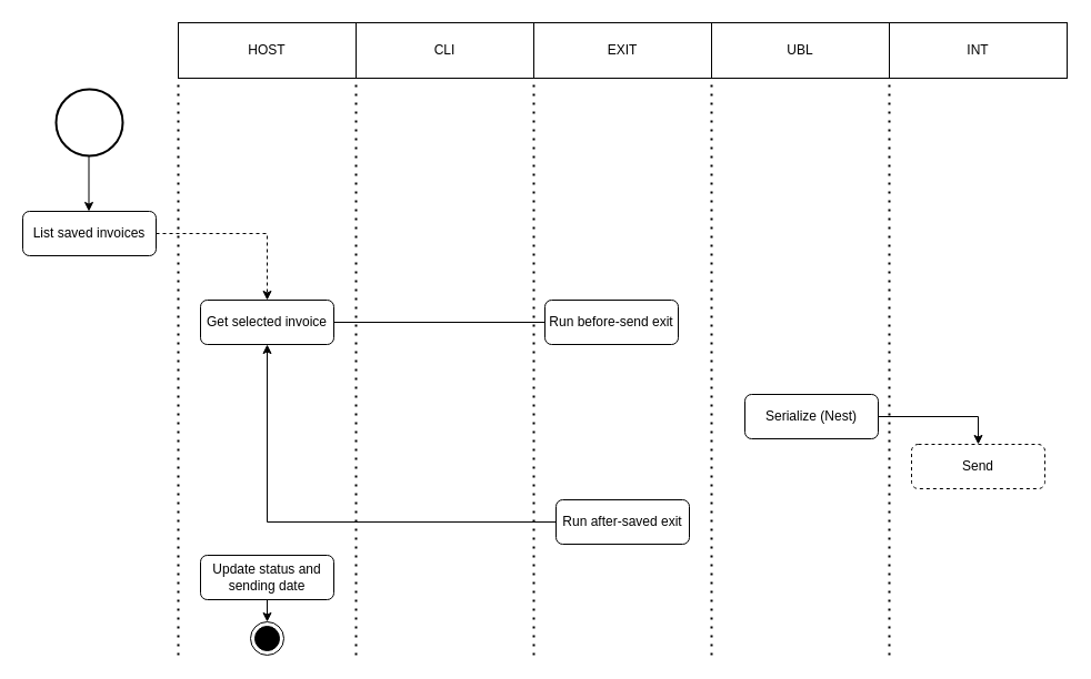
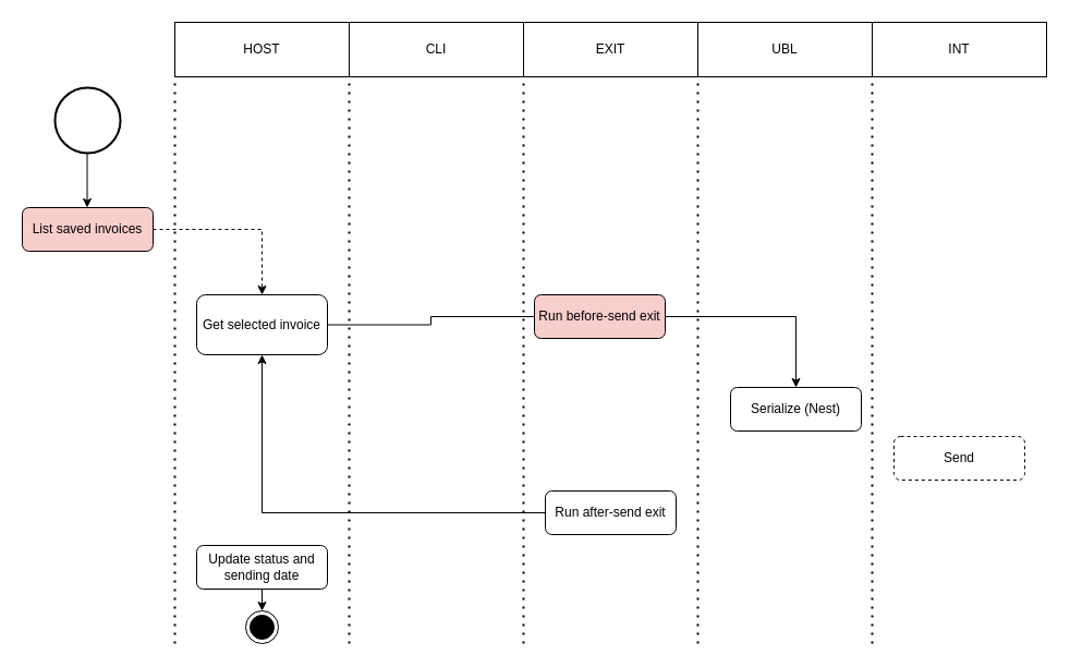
  <mxCell id="0" />
  <mxCell id="1" parent="0" />
  <mxCell id="2" value="HOST" style="rounded=0;whiteSpace=wrap;html=1;fillColor=none;" vertex="1" parent="1"><mxGeometry x="160" y="20" width="160" height="50" as="geometry" /></mxCell>
  <mxCell id="3" value="CLI" style="rounded=0;whiteSpace=wrap;html=1;fillColor=none;" vertex="1" parent="1"><mxGeometry x="320" y="20" width="160" height="50" as="geometry" /></mxCell>
  <mxCell id="4" value="EXIT" style="rounded=0;whiteSpace=wrap;html=1;fillColor=none;" vertex="1" parent="1"><mxGeometry x="480" y="20" width="160" height="50" as="geometry" /></mxCell>
  <mxCell id="5" value="UBL" style="rounded=0;whiteSpace=wrap;html=1;fillColor=none;" vertex="1" parent="1"><mxGeometry x="640" y="20" width="160" height="50" as="geometry" /></mxCell>
  <mxCell id="6" value="INT" style="rounded=0;whiteSpace=wrap;html=1;fillColor=none;" vertex="1" parent="1"><mxGeometry x="800" y="20" width="160" height="50" as="geometry" /></mxCell>
  <mxCell id="7" value="" style="strokeWidth=2;html=1;shape=mxgraph.flowchart.start_2;whiteSpace=wrap;" vertex="1" parent="1"><mxGeometry x="50" y="80" width="60" height="60" as="geometry" /></mxCell>
  <mxCell id="8" value="" style="endArrow=classic;html=1;" edge="1" parent="1"><mxGeometry width="50" height="50" relative="1" as="geometry"><mxPoint x="79.5" y="140" as="sourcePoint" /><mxPoint x="79.5" y="190" as="targetPoint" /></mxGeometry></mxCell>
  <mxCell id="9" style="edgeStyle=orthogonalEdgeStyle;rounded=0;orthogonalLoop=1;jettySize=auto;html=1;entryX=0.5;entryY=0;entryDx=0;entryDy=0;dashed=1;" edge="1" parent="1" source="10" target="19"><mxGeometry relative="1" as="geometry" /></mxCell>
- <mxCell id="10" value="List saved invoices" style="rounded=1;whiteSpace=wrap;html=1;" vertex="1" parent="1"><mxGeometry x="20" y="190" width="120" height="40" as="geometry" /></mxCell>
+ <mxCell id="10" value="List saved invoices" style="rounded=1;whiteSpace=wrap;html=1;fillColor=#f8cecc;" vertex="1" parent="1"><mxGeometry x="20" y="190" width="120" height="40" as="geometry" /></mxCell>
  <mxCell id="11" style="edgeStyle=orthogonalEdgeStyle;rounded=0;orthogonalLoop=1;jettySize=auto;html=1;exitX=0.5;exitY=1;exitDx=0;exitDy=0;entryX=0.5;entryY=0;entryDx=0;entryDy=0;" edge="1" parent="1" target="12"><mxGeometry relative="1" as="geometry"><mxPoint x="240" y="540" as="sourcePoint" /></mxGeometry></mxCell>
  <mxCell id="12" value="" style="ellipse;html=1;shape=endState;fillColor=#000000;" vertex="1" parent="1"><mxGeometry x="225" y="560" width="30" height="30" as="geometry" /></mxCell>
  <mxCell id="13" value="" style="endArrow=none;dashed=1;html=1;dashPattern=1 3;strokeWidth=2;entryX=0;entryY=1;entryDx=0;entryDy=0;" edge="1" parent="1" target="2"><mxGeometry width="50" height="50" relative="1" as="geometry"><mxPoint x="160" y="590" as="sourcePoint" /><mxPoint x="710" y="330" as="targetPoint" /></mxGeometry></mxCell>
  <mxCell id="14" value="" style="endArrow=none;dashed=1;html=1;dashPattern=1 3;strokeWidth=2;entryX=0;entryY=1;entryDx=0;entryDy=0;" edge="1" parent="1"><mxGeometry width="50" height="50" relative="1" as="geometry"><mxPoint x="320" y="590" as="sourcePoint" /><mxPoint x="320" y="70" as="targetPoint" /></mxGeometry></mxCell>
  <mxCell id="15" value="" style="endArrow=none;dashed=1;html=1;dashPattern=1 3;strokeWidth=2;entryX=0;entryY=1;entryDx=0;entryDy=0;" edge="1" parent="1"><mxGeometry width="50" height="50" relative="1" as="geometry"><mxPoint x="480" y="590" as="sourcePoint" /><mxPoint x="480" y="70" as="targetPoint" /></mxGeometry></mxCell>
  <mxCell id="16" value="" style="endArrow=none;dashed=1;html=1;dashPattern=1 3;strokeWidth=2;entryX=0;entryY=1;entryDx=0;entryDy=0;" edge="1" parent="1"><mxGeometry width="50" height="50" relative="1" as="geometry"><mxPoint x="640" y="590" as="sourcePoint" /><mxPoint x="640" y="70" as="targetPoint" /></mxGeometry></mxCell>
  <mxCell id="17" value="" style="endArrow=none;dashed=1;html=1;dashPattern=1 3;strokeWidth=2;entryX=0;entryY=1;entryDx=0;entryDy=0;" edge="1" parent="1"><mxGeometry width="50" height="50" relative="1" as="geometry"><mxPoint x="800" y="590" as="sourcePoint" /><mxPoint x="800" y="70" as="targetPoint" /></mxGeometry></mxCell>
  <mxCell id="18" style="edgeStyle=orthogonalEdgeStyle;rounded=0;orthogonalLoop=1;jettySize=auto;html=1;entryX=0;entryY=0.5;entryDx=0;entryDy=0;endArrow=none;" edge="1" parent="1" source="19" target="27"><mxGeometry relative="1" as="geometry" /></mxCell>
- <mxCell id="19" value="Get selected invoice" style="rounded=1;whiteSpace=wrap;html=1;" vertex="1" parent="1"><mxGeometry x="180" y="270" width="120" height="40" as="geometry" /></mxCell>
- <mxCell id="20" style="edgeStyle=orthogonalEdgeStyle;rounded=0;orthogonalLoop=1;jettySize=auto;html=1;" edge="1" parent="1" source="21" target="22"><mxGeometry relative="1" as="geometry" /></mxCell>
+ <mxCell id="19" value="Get selected invoice" style="rounded=1;whiteSpace=wrap;html=1;" vertex="1" parent="1"><mxGeometry x="180" y="270" width="120" height="55" as="geometry" /></mxCell>
  <mxCell id="21" value="Serialize (Nest)" style="rounded=1;whiteSpace=wrap;html=1;" vertex="1" parent="1"><mxGeometry x="670" y="355" width="120" height="40" as="geometry" /></mxCell>
  <mxCell id="22" value="Send" style="rounded=1;whiteSpace=wrap;html=1;dashed=1;" vertex="1" parent="1"><mxGeometry x="820" y="400" width="120" height="40" as="geometry" /></mxCell>
  <mxCell id="23" value="Update status and sending date" style="rounded=1;whiteSpace=wrap;html=1;" vertex="1" parent="1"><mxGeometry x="180" y="500" width="120" height="40" as="geometry" /></mxCell>
  <mxCell id="24" style="edgeStyle=orthogonalEdgeStyle;rounded=0;orthogonalLoop=1;jettySize=auto;html=1;" edge="1" parent="1" source="25" target="19"><mxGeometry relative="1" as="geometry" /></mxCell>
- <mxCell id="25" value="Run after-saved exit" style="rounded=1;whiteSpace=wrap;html=1;" vertex="1" parent="1"><mxGeometry x="500" y="450" width="120" height="40" as="geometry" /></mxCell>
- <mxCell id="27" value="Run before-send exit" style="rounded=1;whiteSpace=wrap;html=1;" vertex="1" parent="1"><mxGeometry x="490" y="270" width="120" height="40" as="geometry" /></mxCell>
+ <mxCell id="25" value="Run after-send exit" style="rounded=1;whiteSpace=wrap;html=1;" vertex="1" parent="1"><mxGeometry x="500" y="450" width="120" height="40" as="geometry" /></mxCell>
+ <mxCell id="26" style="edgeStyle=orthogonalEdgeStyle;rounded=0;orthogonalLoop=1;jettySize=auto;html=1;exitX=1;exitY=0.5;exitDx=0;exitDy=0;entryX=0.5;entryY=0;entryDx=0;entryDy=0;" edge="1" parent="1" source="27" target="21"><mxGeometry relative="1" as="geometry" /></mxCell>
+ <mxCell id="27" value="Run before-send exit" style="rounded=1;whiteSpace=wrap;html=1;fillColor=#f8cecc;" vertex="1" parent="1"><mxGeometry x="490" y="270" width="120" height="40" as="geometry" /></mxCell>
